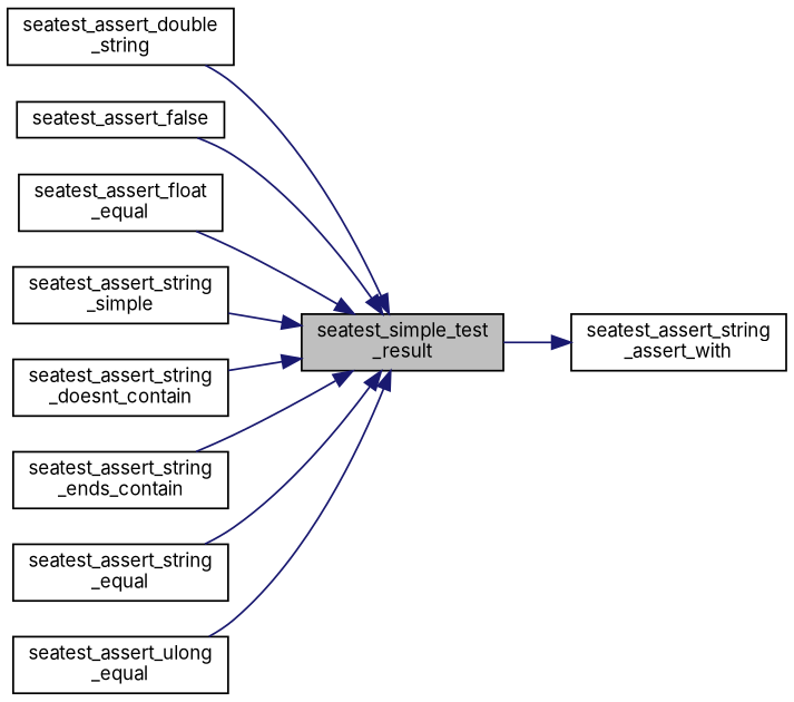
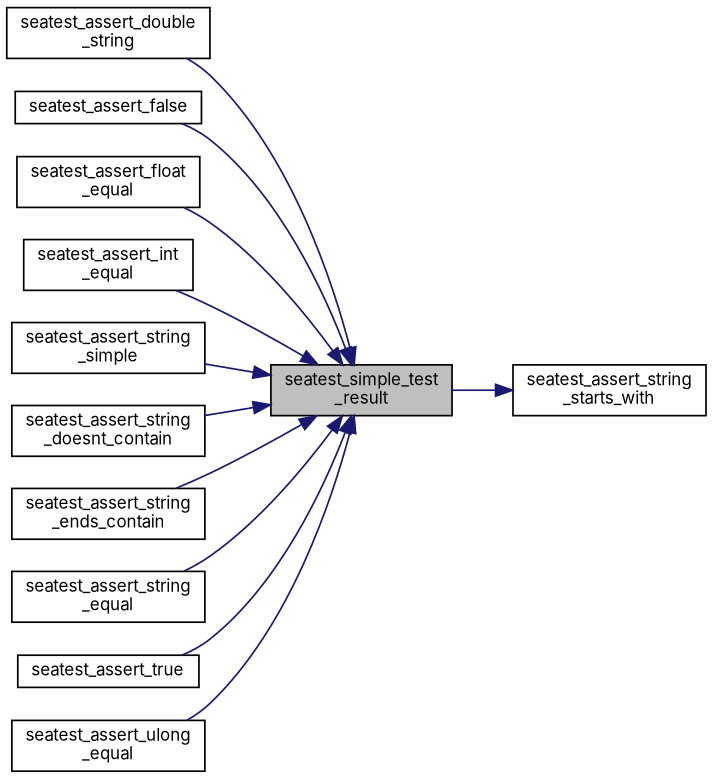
  digraph {
    fontname=Inter
    rankdir=RL
    node [color=black fillcolor=white fontname=Inter fontsize=10 shape=record style=filled]
    edge [color=midnightblue dir=back fontname=Inter fontsize=10 labelfontname=Helvetica labelfontsize=10 style=solid]
    n1 [fillcolor=grey75 fontcolor=black height=0.2 label="seatest_simple_test\l_result" width=0.4]
    n2 [height=0.2 label="seatest_assert_double\l_string" width=0.4]
    n3 [height=0.2 label=seatest_assert_false width=0.4]
    n4 [height=0.2 label="seatest_assert_float\l_equal" width=0.4]
+   n5 [height=0.2 label="seatest_assert_int\l_equal" width=0.4]
    n6 [height=0.2 label="seatest_assert_string\l_simple" width=0.4]
    n7 [height=0.2 label="seatest_assert_string\l_doesnt_contain" width=0.4]
    n8 [height=0.2 label="seatest_assert_string\l_ends_contain" width=0.4]
    n9 [height=0.2 label="seatest_assert_string\l_equal" width=0.4]
+   n10 [height=0.2 label=seatest_assert_true width=0.4]
    n11 [height=0.2 label="seatest_assert_ulong\l_equal" width=0.4]
-   n12 [height=0.2 label="seatest_assert_string\l_assert_with" width=0.4]
+   n12 [height=0.2 label="seatest_assert_string\l_starts_with" width=0.4]
    n1 -> n2
    n1 -> n3
    n1 -> n4
+   n1 -> n5
    n1 -> n6
    n1 -> n7
    n1 -> n8
    n1 -> n9
+   n1 -> n10
    n1 -> n11
    n12 -> n1
  }
